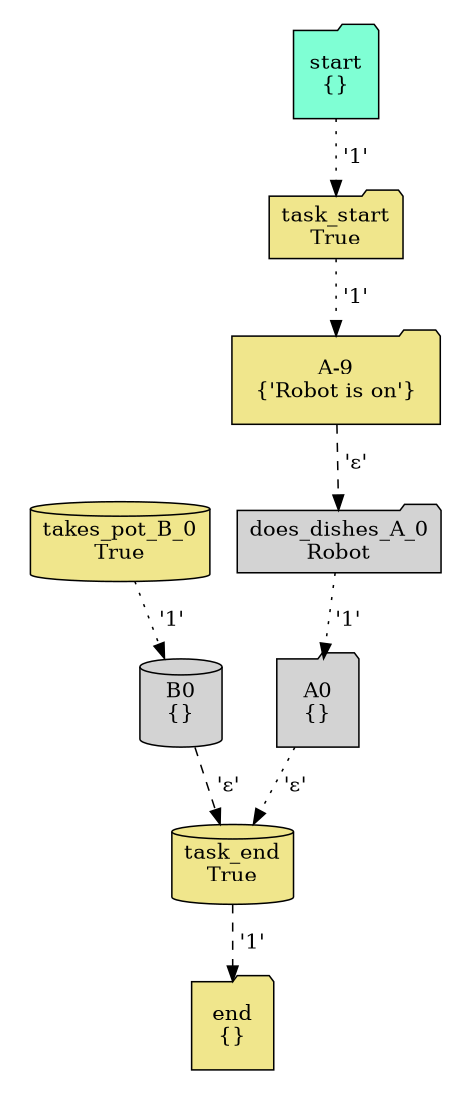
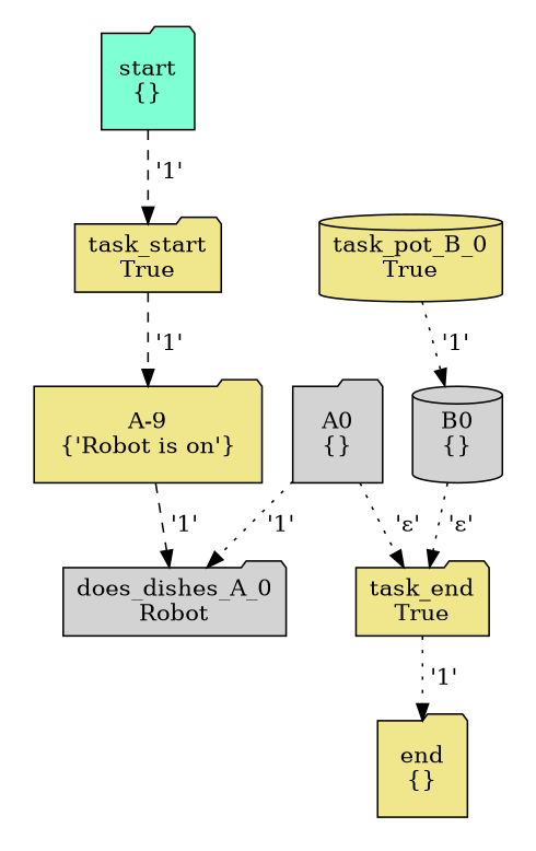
  digraph {
    splines=true
    node [fillcolor=khaki fontcolor="#000000" shape=folder style=filled]
    edge [arrowhead=normal style=dotted]
    n1 [fillcolor=aquamarine height=0.80532 label="start\n{}" width=0.77094]
    n2 [height=0.56944 label="task_start\nTrue" width=0.94097]
    n3 [height=0.80532 label="A-9\n{'Robot is on'}" width=1.9053]
    n4 [fillcolor=lightgrey height=0.56944 label="does_dishes_A_0\nRobot" width=1.5451]
-   n5 [height=0.56944 label="takes_pot_B_0\nTrue" shape=cylinder width=1.3472]
+   n5 [height=0.56944 label="task_pot_B_0\nTrue" shape=cylinder width=1.3472]
    n6 [height=0.80532 label="end\n{}" width=0.75]
-   n7 [height=0.56944 label="task_end\nTrue" shape=cylinder width=0.88889]
+   n7 [height=0.56944 label="task_end\nTrue" width=0.88889]
    n8 [fillcolor=lightgrey height=0.80532 label="A0\n{}" width=0.75]
    n9 [fillcolor=lightgrey height=0.80532 label="B0\n{}" shape=cylinder width=0.75]
    subgraph cluster_1 {
      style=invis
      n1
      n2
      n3
      n4
      n5
      n6
      n7
      n8
      n9
    }
-   n1 -> n2 [label=" '1' "]
-   n2 -> n3 [label=" '1' "]
-   n3 -> n4 [label=" 'ε' " style=dashed]
-   n4 -> n8 [label=" '1' "]
+   n1 -> n2 [label=" '1' " style=dashed]
+   n2 -> n3 [label=" '1' " style=dashed]
+   n3 -> n4 [label=" '1' " style=dashed]
+   n8 -> n4 [label=" '1' "]
    n5 -> n9 [label=" '1' "]
-   n7 -> n6 [label=" '1' " style=dashed]
+   n7 -> n6 [label=" '1' "]
    n8 -> n7 [label=" 'ε' "]
-   n9 -> n7 [label=" 'ε' " style=dashed]
+   n9 -> n7 [label=" 'ε' "]
  }
